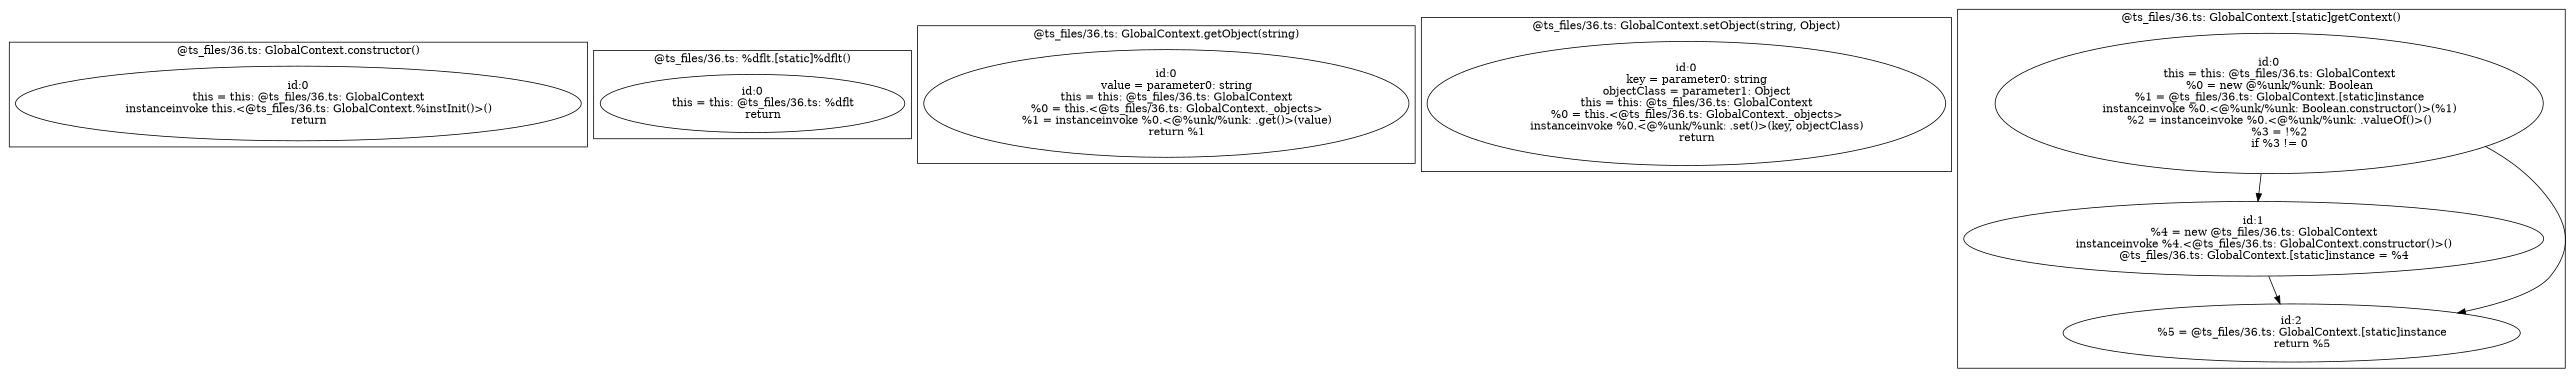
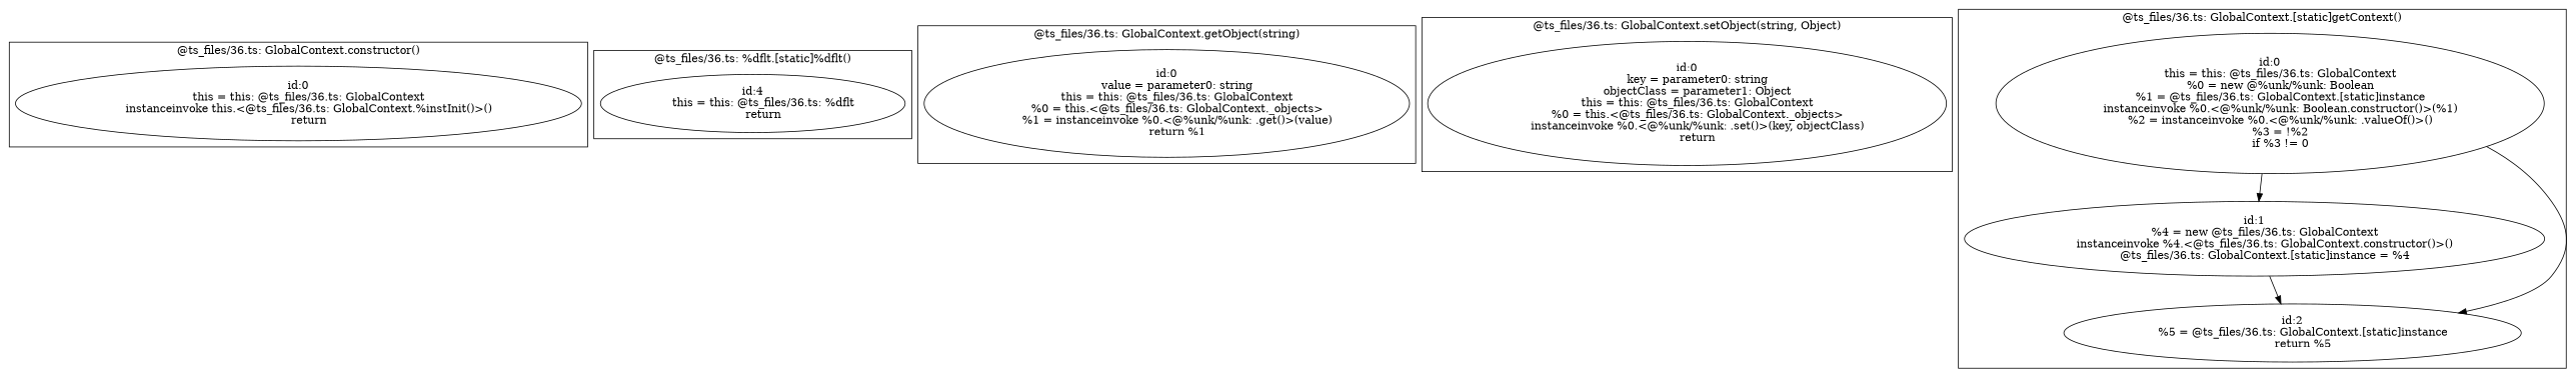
  digraph {
    n1 [label="id:0\n      this = this: @ts_files/36.ts: GlobalContext\n      instanceinvoke this.<@ts_files/36.ts: GlobalContext.%instInit()>()\n      return"]
-   n2 [label="id:0\n      this = this: @ts_files/36.ts: %dflt\n      return"]
+   n2 [label="id:4\n      this = this: @ts_files/36.ts: %dflt\n      return"]
    n3 [label="id:0\n      value = parameter0: string\n      this = this: @ts_files/36.ts: GlobalContext\n      %0 = this.<@ts_files/36.ts: GlobalContext._objects>\n      %1 = instanceinvoke %0.<@%unk/%unk: .get()>(value)\n      return %1"]
    n4 [label="id:0\n      key = parameter0: string\n      objectClass = parameter1: Object\n      this = this: @ts_files/36.ts: GlobalContext\n      %0 = this.<@ts_files/36.ts: GlobalContext._objects>\n      instanceinvoke %0.<@%unk/%unk: .set()>(key, objectClass)\n      return"]
    n5 [label="id:0\n      this = this: @ts_files/36.ts: GlobalContext\n      %0 = new @%unk/%unk: Boolean\n      %1 = @ts_files/36.ts: GlobalContext.[static]instance\n      instanceinvoke %0.<@%unk/%unk: Boolean.constructor()>(%1)\n      %2 = instanceinvoke %0.<@%unk/%unk: .valueOf()>()\n      %3 = !%2\n      if %3 != 0"]
    n6 [label="id:1\n      %4 = new @ts_files/36.ts: GlobalContext\n      instanceinvoke %4.<@ts_files/36.ts: GlobalContext.constructor()>()\n      @ts_files/36.ts: GlobalContext.[static]instance = %4"]
    n7 [label="id:2\n      %5 = @ts_files/36.ts: GlobalContext.[static]instance\n      return %5"]
    subgraph cluster_1 {
      label="@ts_files/36.ts: GlobalContext.constructor()"
      n1
    }
    subgraph cluster_2 {
      label="@ts_files/36.ts: %dflt.[static]%dflt()"
      n2
    }
    subgraph cluster_3 {
      label="@ts_files/36.ts: GlobalContext.getObject(string)"
      n3
    }
    subgraph cluster_4 {
      label="@ts_files/36.ts: GlobalContext.setObject(string, Object)"
      n4
    }
    subgraph cluster_5 {
      label="@ts_files/36.ts: GlobalContext.[static]getContext()"
      n5
      n6
      n7
    }
    n5 -> n6
    n5 -> n7
    n6 -> n7
  }
